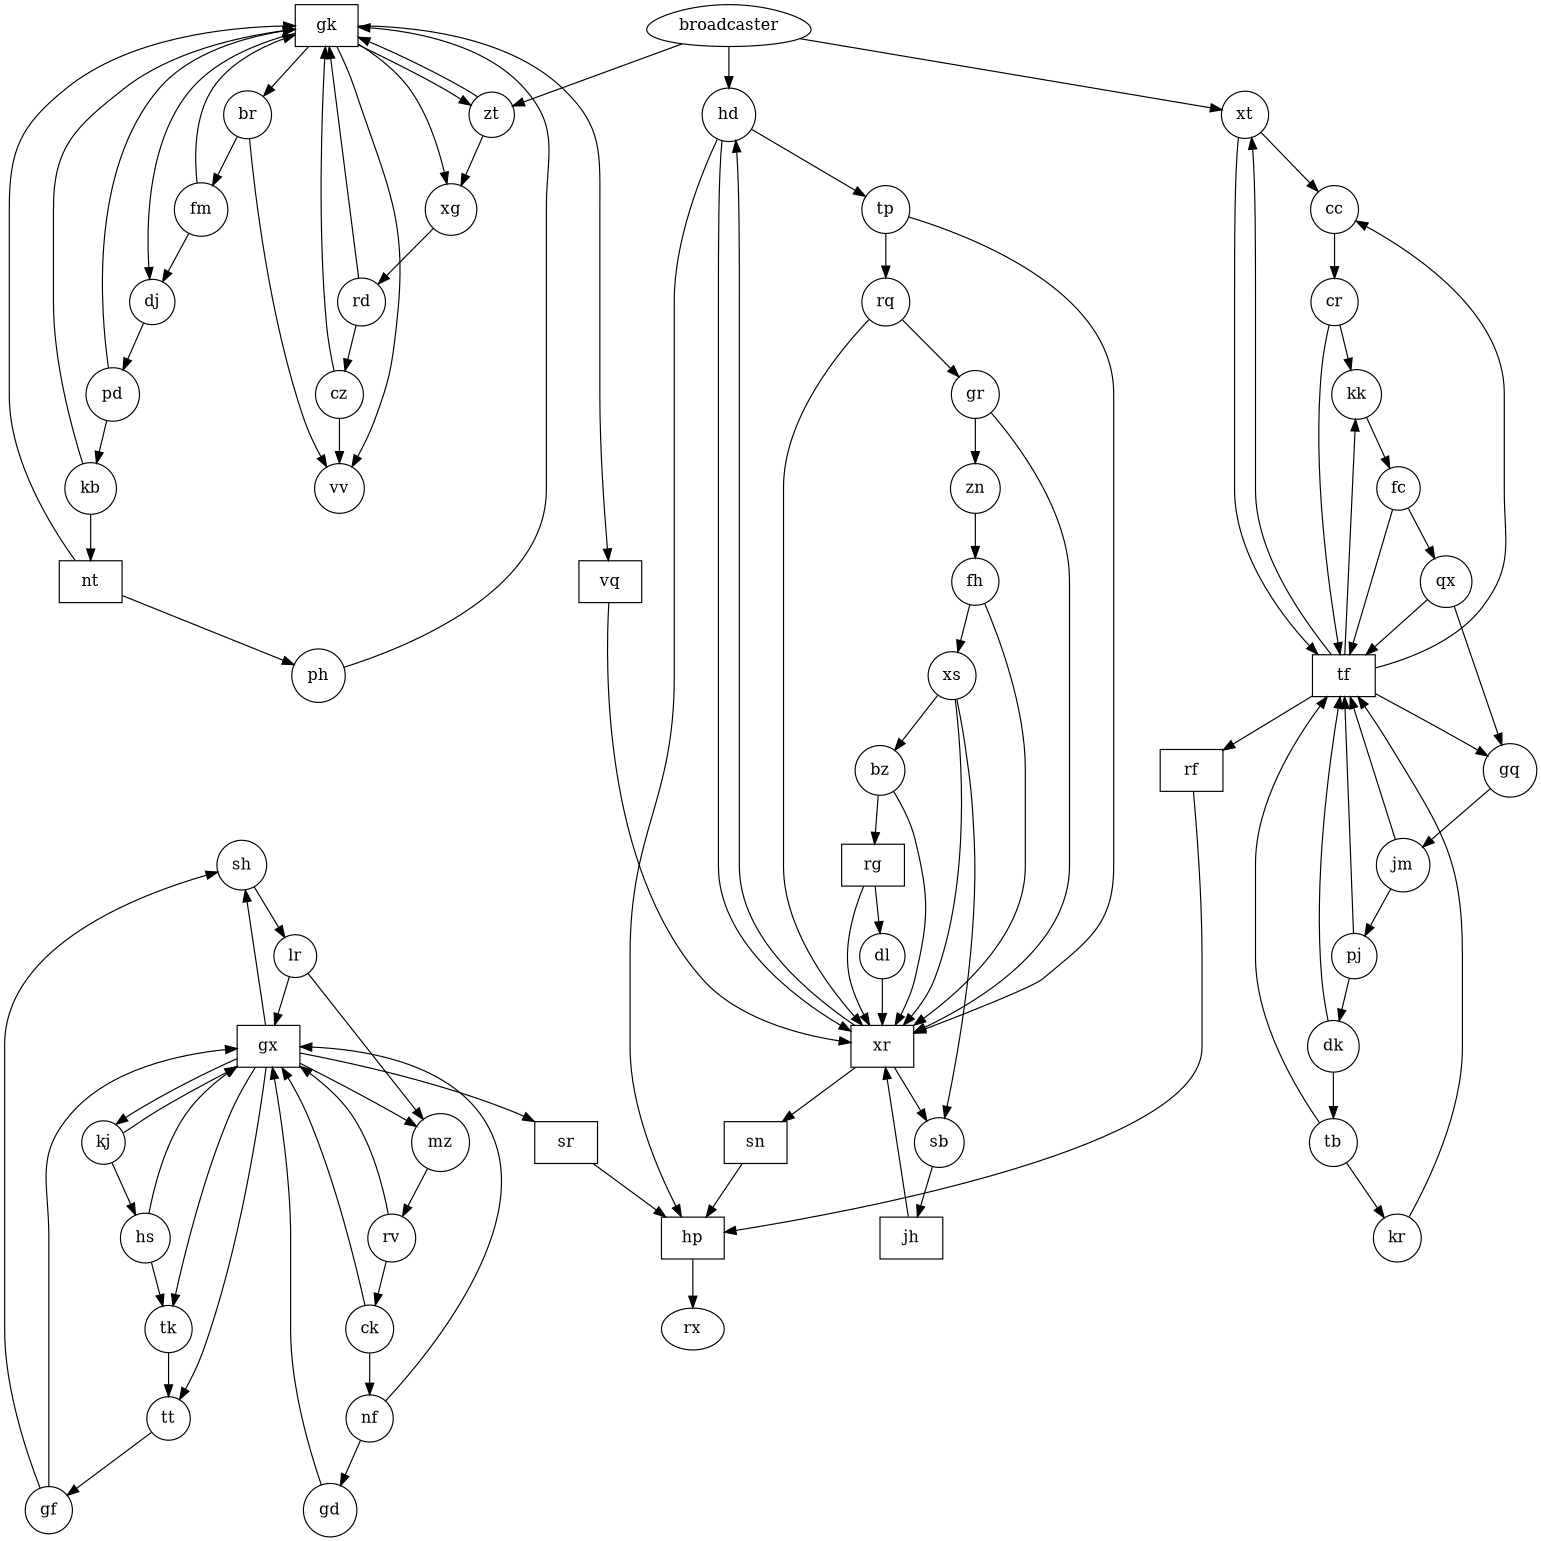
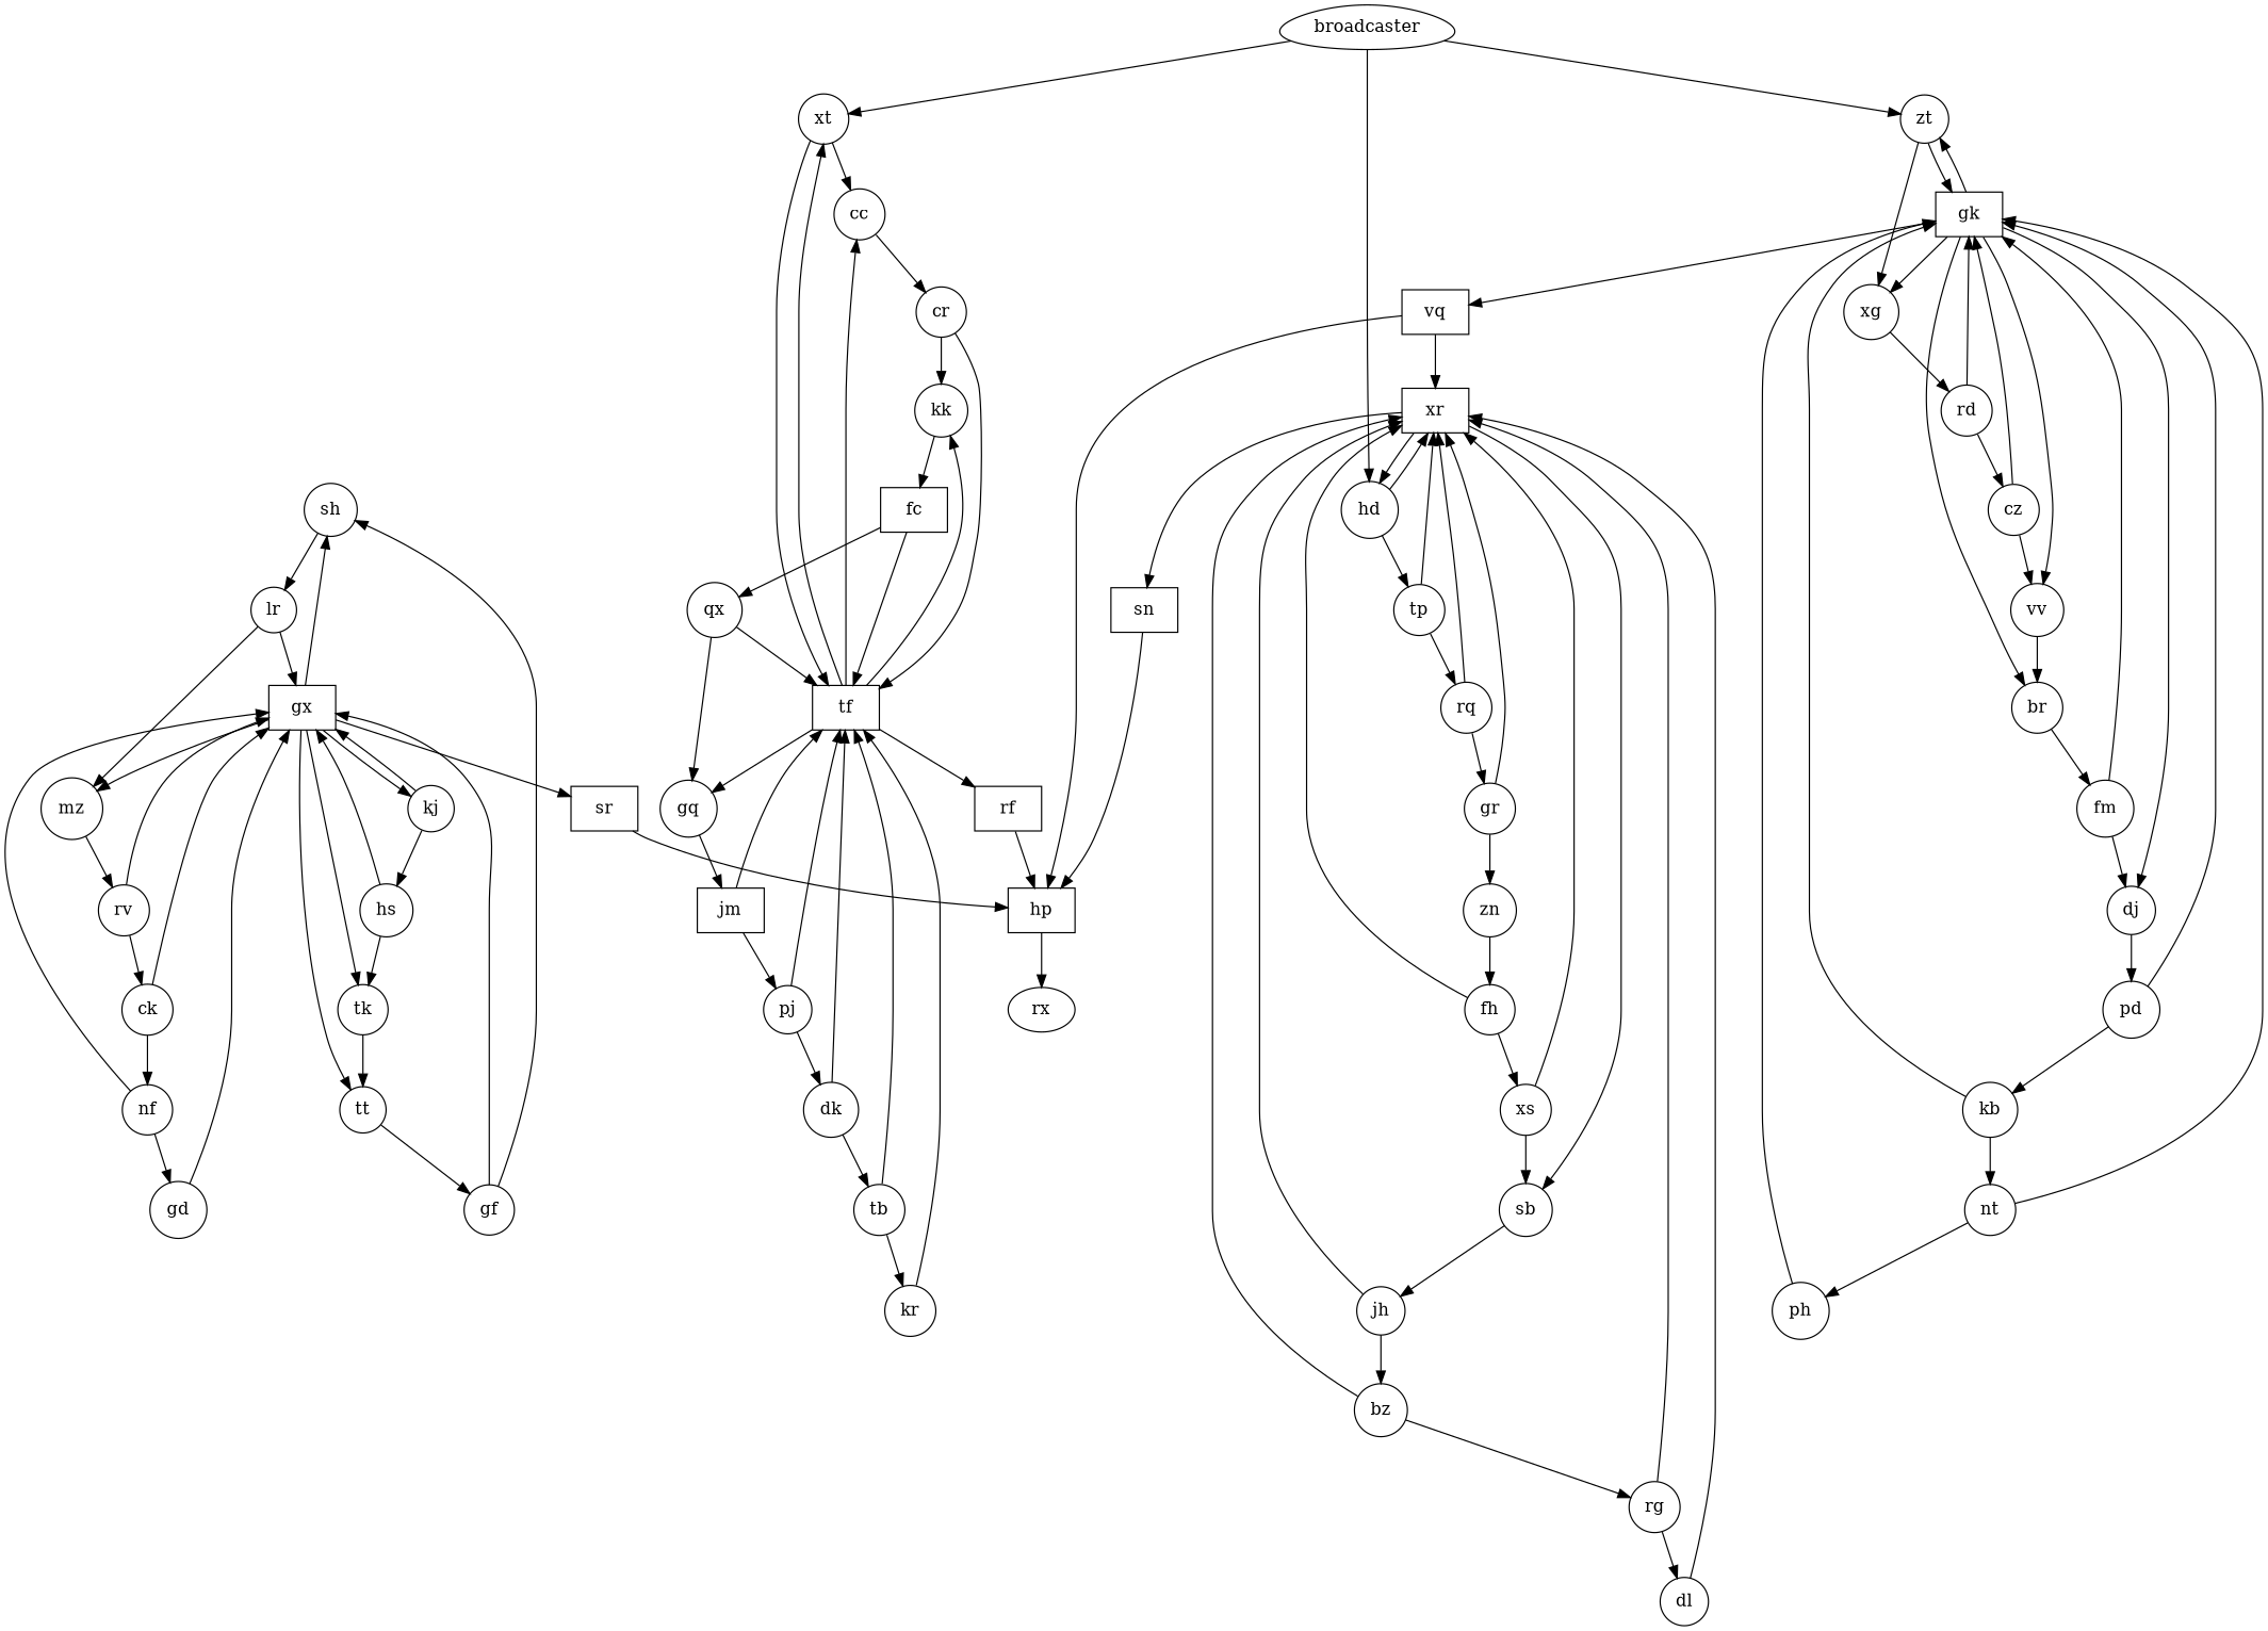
  digraph {
    node [shape=circle]
    sh
    lr
    gx [shape=box]
    mz
    br
    fm
    gk [shape=box]
    dj
    bz
-   rg [shape=box]
+   rg
    xr [shape=box]
    dl
    hd
    sb
    sn [shape=box]
    cc
    cr
    kk
    tf [shape=box]
    ck
    nf
    gd
    tk
    kj
    tt
    sr [shape=box]
-   fc
+   fc [shape=box]
    gq
    xt
    rf [shape=box]
    cz
    vv
    xg
    zt
    vq [shape=box]
    pd
    kb
    dk
    tb
    kr
    qx
    fh
    xs
    gf
-   jm
+   jm [shape=box]
    pj
    gr
    zn
    tp
    rq
    hs
-   jh [shape=box]
-   nt [shape=box]
+   jh
+   nt
    ph
    rv
    rd
    hp [shape=box]
    rx [shape=""]
    broadcaster [shape=egg]
    sh -> lr
    lr -> gx
    lr -> mz
    gx -> sh
    gx -> mz
    gx -> tk
    gx -> kj
    gx -> tt
    gx -> sr
    mz -> rv
    br -> fm
    fm -> gk
    fm -> dj
    gk -> br
    gk -> dj
    gk -> vv
    gk -> xg
    gk -> zt
    gk -> vq
    dj -> pd
    bz -> rg
    bz -> xr
    rg -> xr
    rg -> dl
    xr -> hd
    xr -> sb
    xr -> sn
    dl -> xr
    hd -> xr
    hd -> tp
    sb -> jh
    sn -> hp
    cc -> cr
    cr -> kk
    cr -> tf
    kk -> fc
    tf -> cc
    tf -> kk
    tf -> gq
    tf -> xt
    tf -> rf
    ck -> gx
    ck -> nf
    nf -> gx
    nf -> gd
    gd -> gx
    tk -> tt
    kj -> gx
    kj -> hs
    tt -> gf
    sr -> hp
    fc -> tf
    fc -> qx
    gq -> jm
    xt -> cc
    xt -> tf
    rf -> hp
    cz -> gk
    cz -> vv
-   br -> vv
+   vv -> br
    xg -> rd
    zt -> gk
    zt -> xg
    vq -> xr
-   hd -> hp
+   vq -> hp
    pd -> gk
    pd -> kb
    kb -> gk
    kb -> nt
    dk -> tf
    dk -> tb
    tb -> tf
    tb -> kr
    kr -> tf
    qx -> tf
    qx -> gq
    fh -> xr
    fh -> xs
    xs -> xr
    xs -> sb
    gf -> sh
    gf -> gx
    jm -> tf
    jm -> pj
    pj -> tf
    pj -> dk
    gr -> xr
    gr -> zn
    zn -> fh
    tp -> xr
    tp -> rq
    rq -> xr
    rq -> gr
    hs -> gx
    hs -> tk
-   xs -> bz
+   jh -> bz
    jh -> xr
    nt -> gk
    nt -> ph
    ph -> gk
    rv -> gx
    rv -> ck
    rd -> gk
    rd -> cz
    hp -> rx
    broadcaster -> hd
    broadcaster -> xt
    broadcaster -> zt
  }
